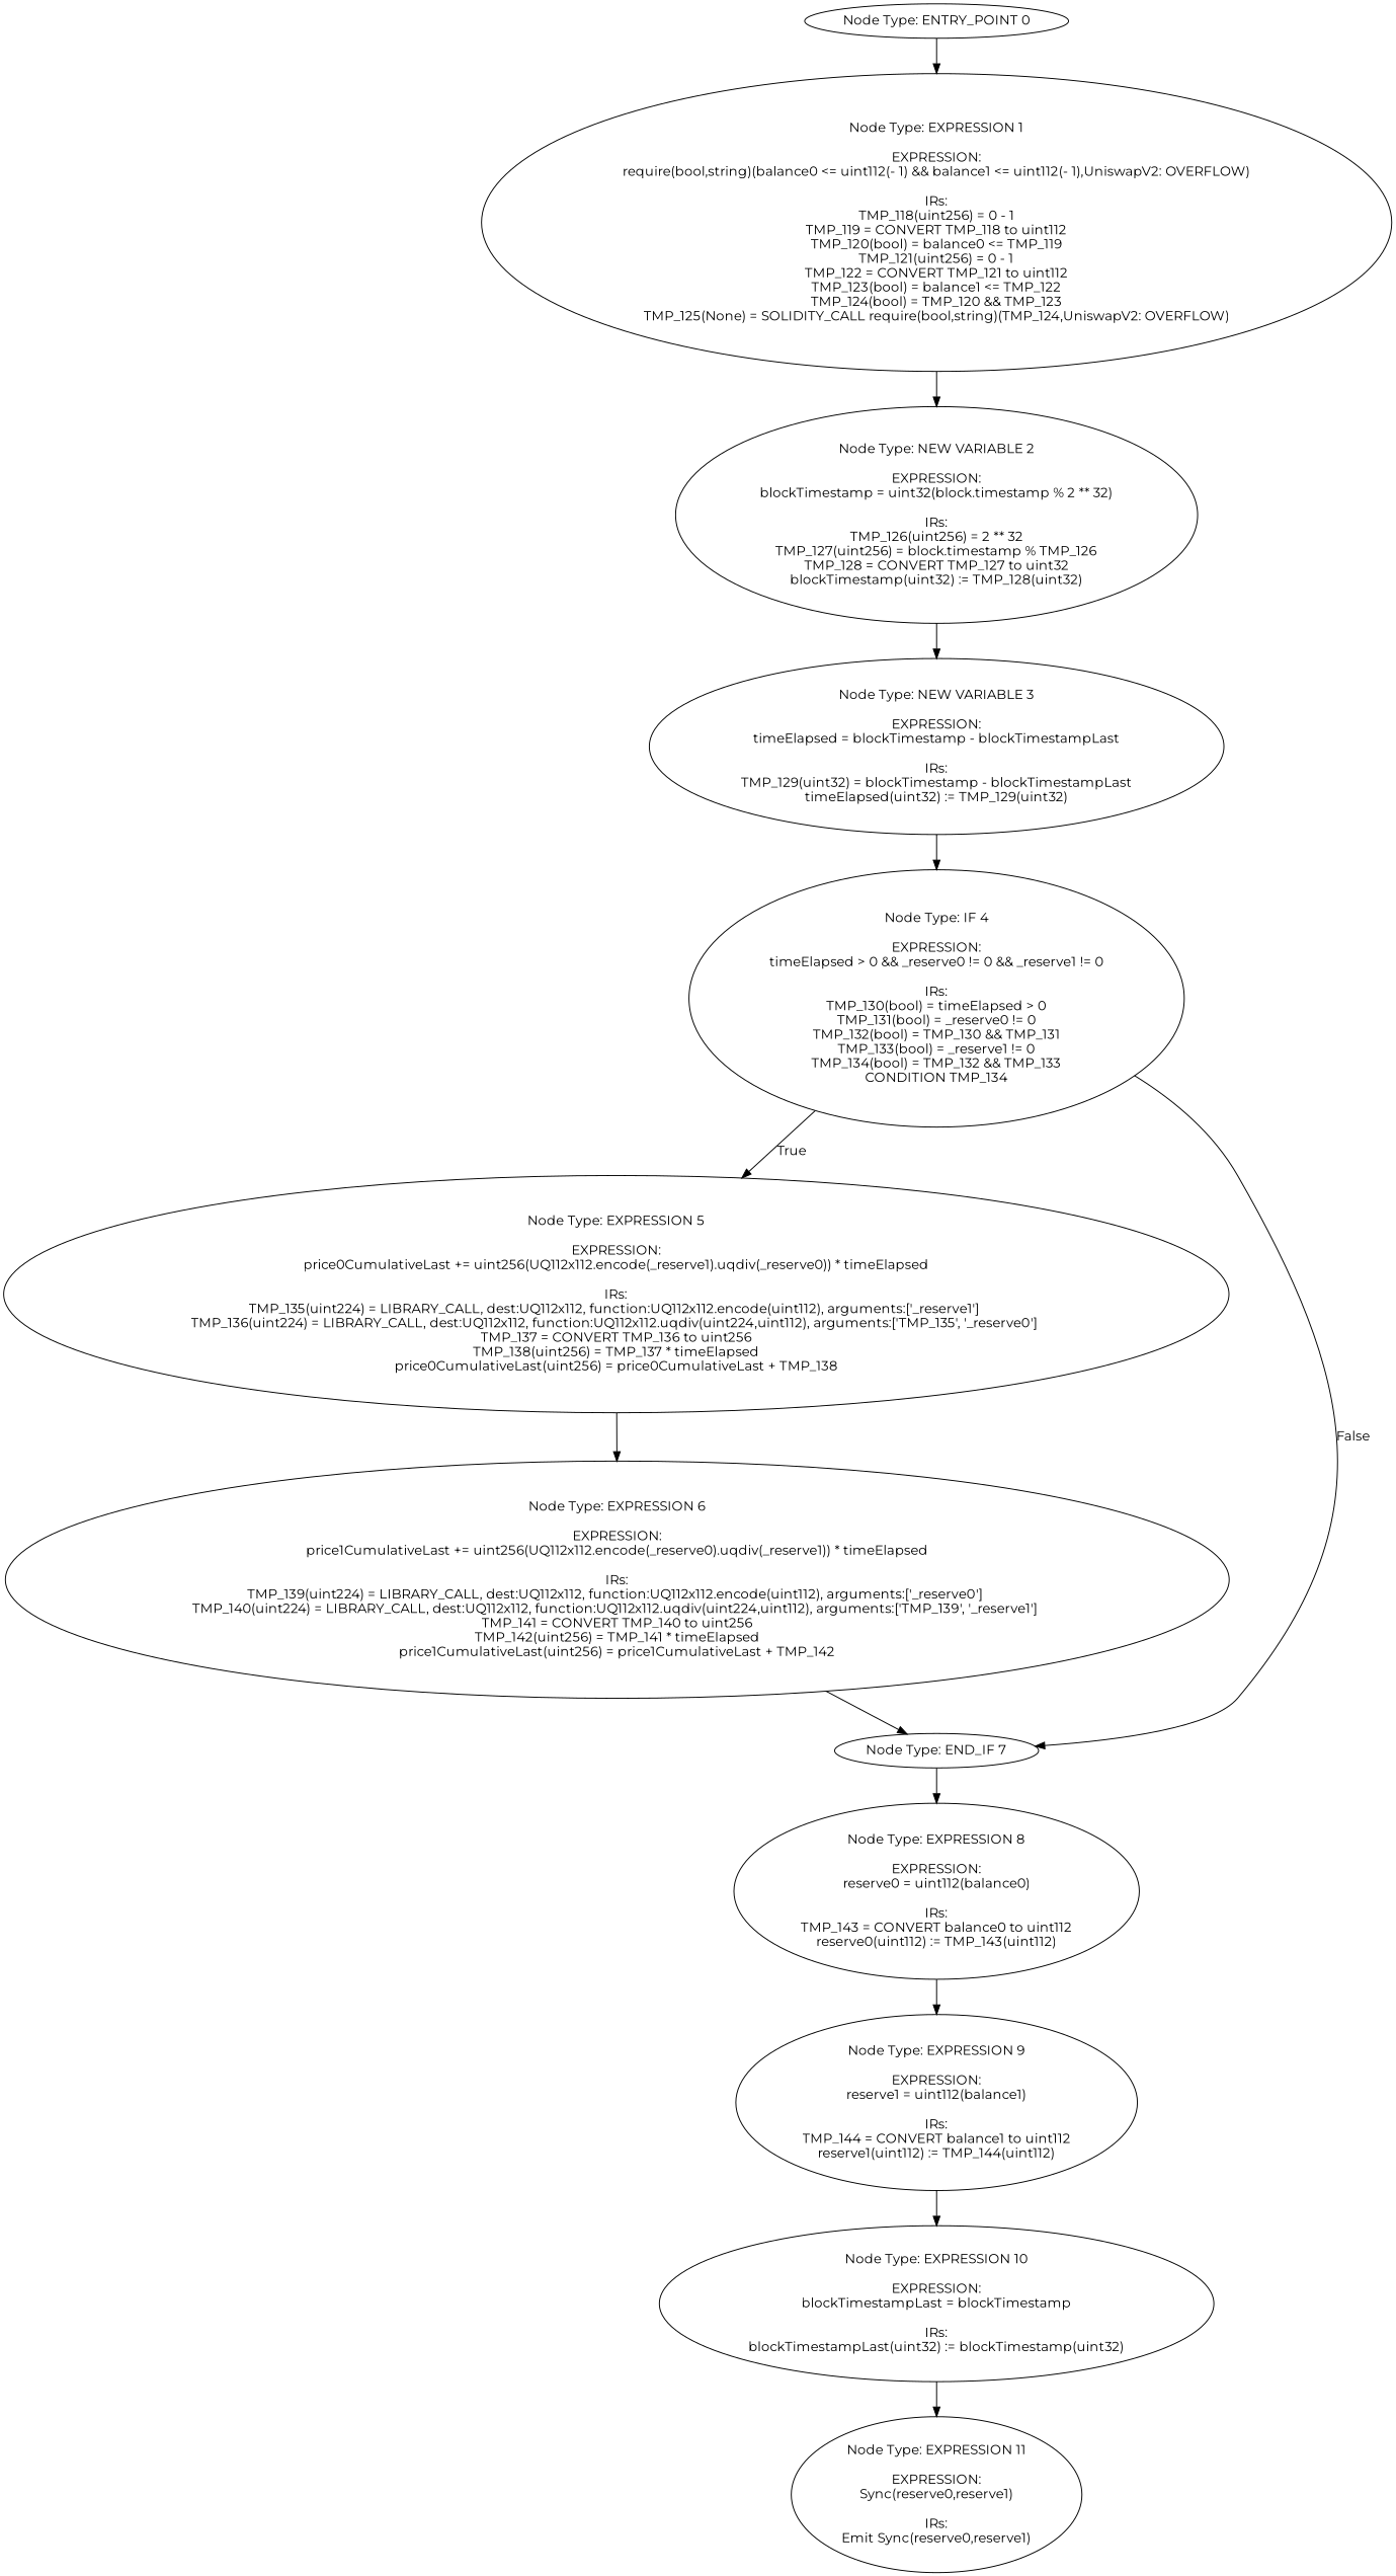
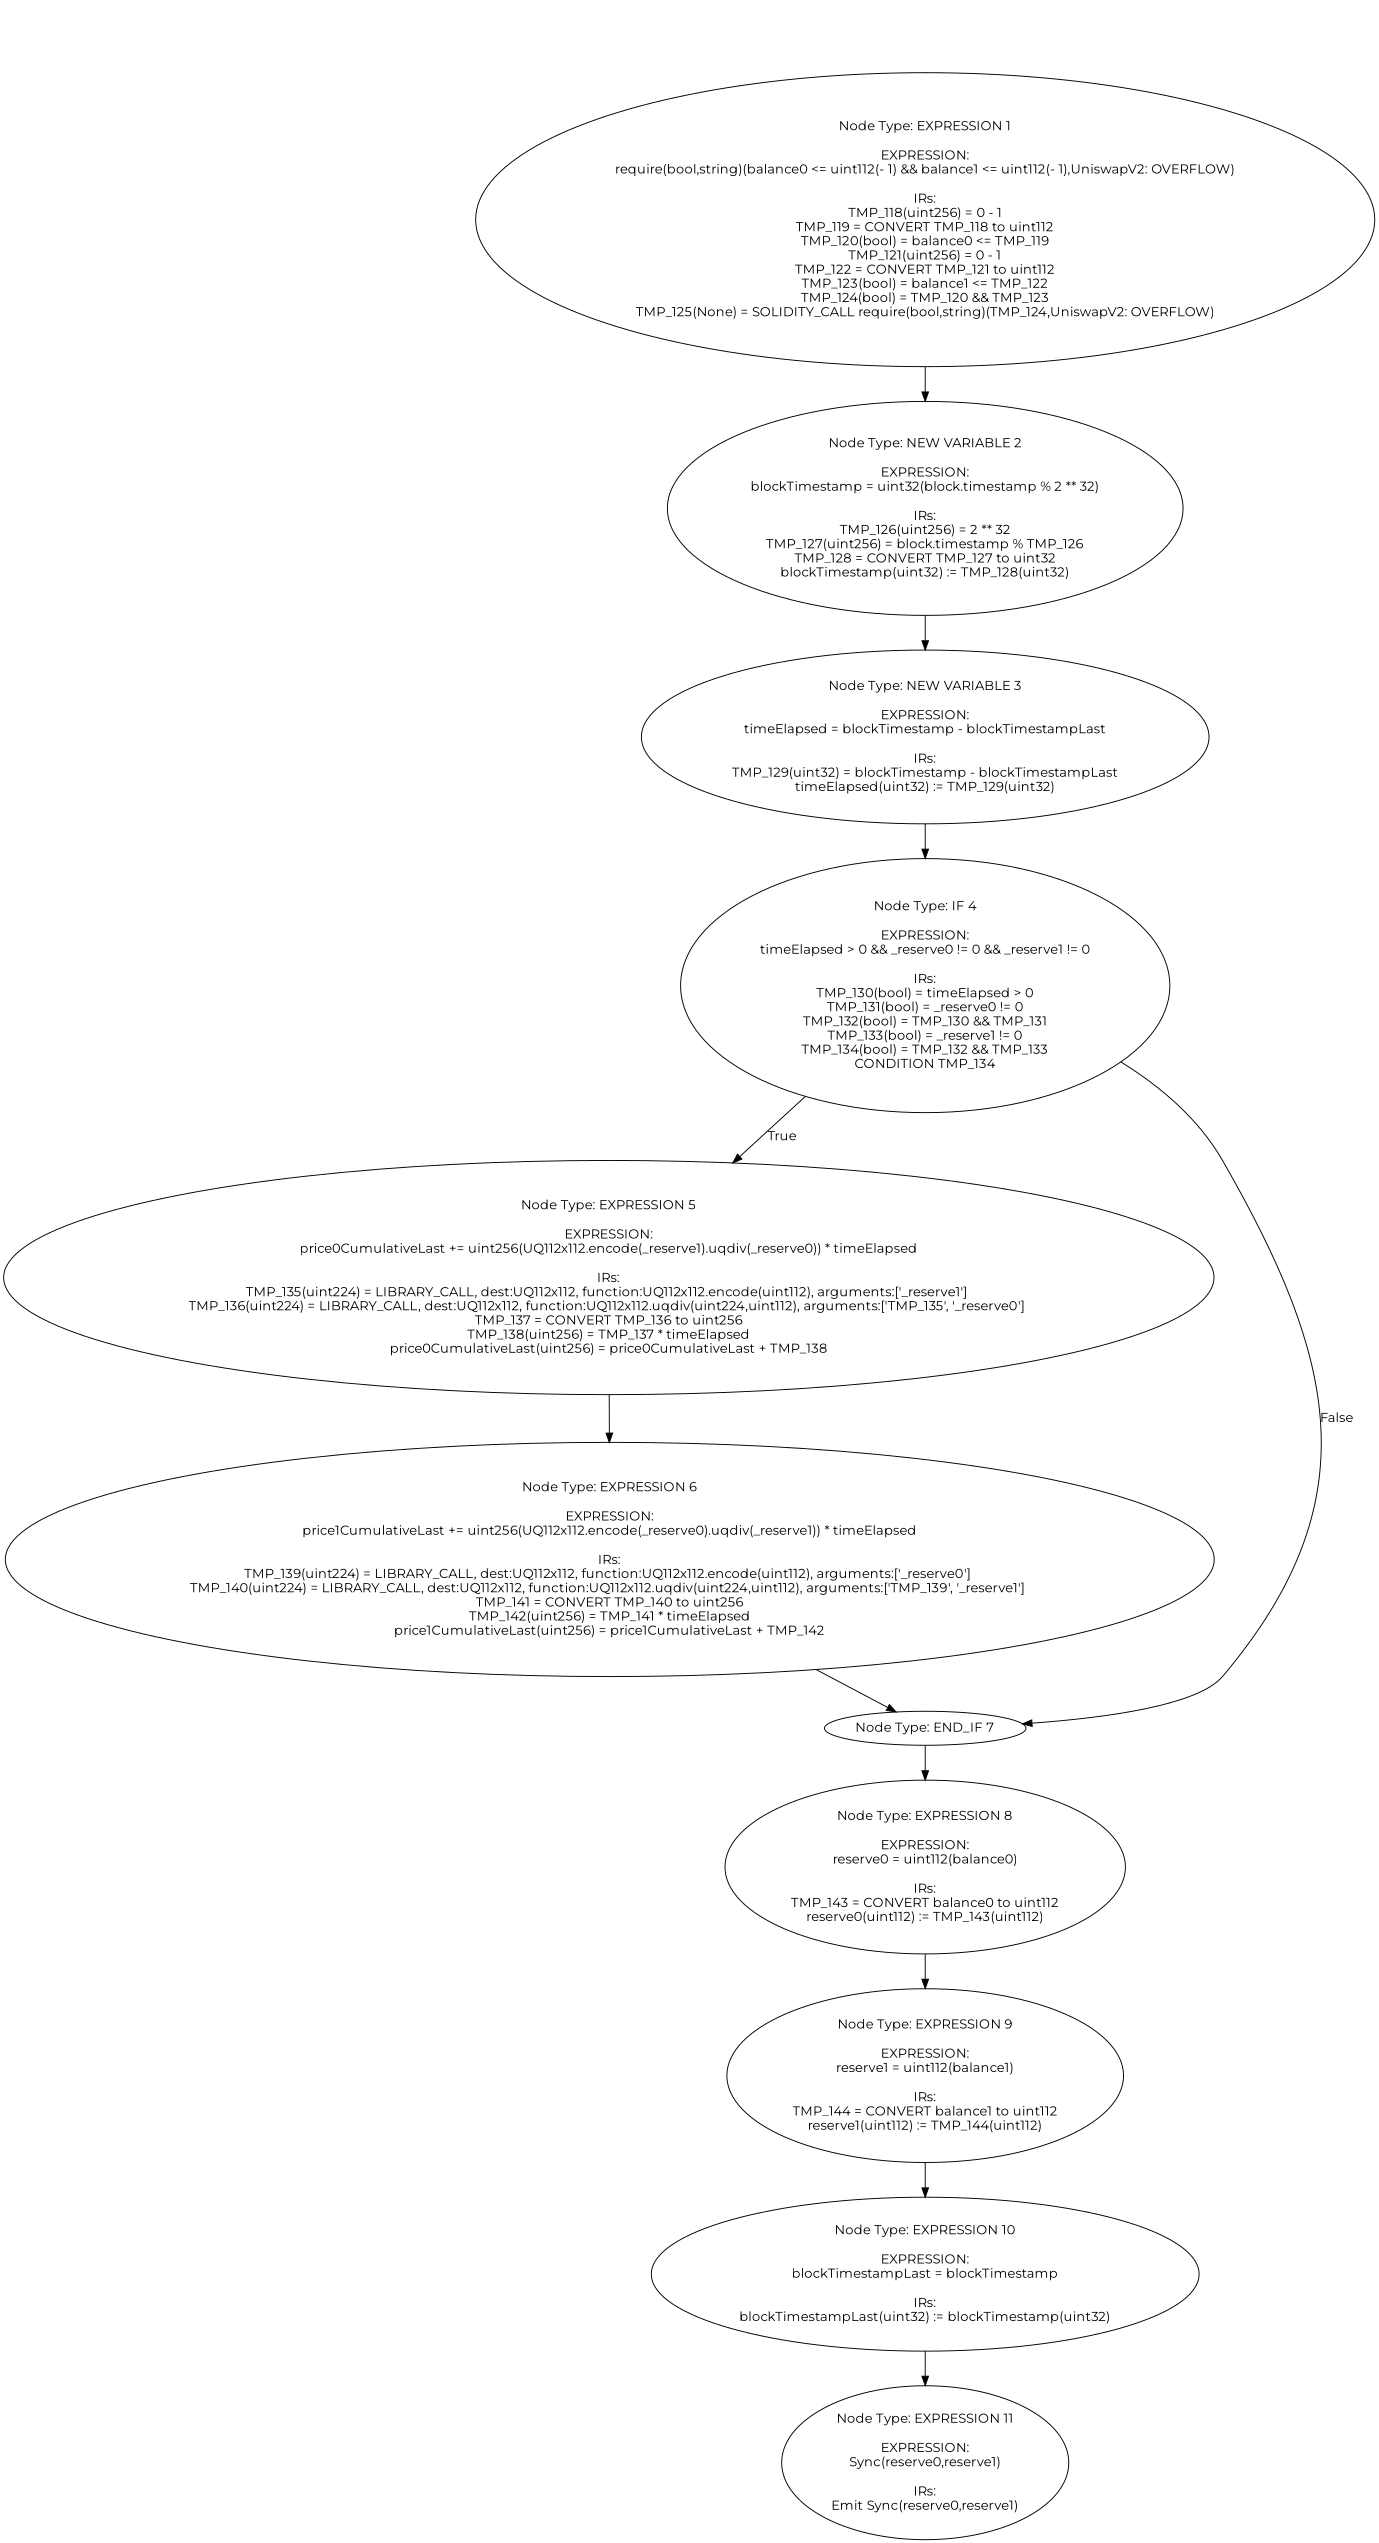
  digraph {
    fontname=Montserrat
    node [fontname=Montserrat]
    edge [fontname=Montserrat]
-   n1 [label="Node Type: ENTRY_POINT 0\n"]
    n2 [label="Node Type: EXPRESSION 1\n\nEXPRESSION:\nrequire(bool,string)(balance0 <= uint112(- 1) && balance1 <= uint112(- 1),UniswapV2: OVERFLOW)\n\nIRs:\nTMP_118(uint256) = 0 - 1\nTMP_119 = CONVERT TMP_118 to uint112\nTMP_120(bool) = balance0 <= TMP_119\nTMP_121(uint256) = 0 - 1\nTMP_122 = CONVERT TMP_121 to uint112\nTMP_123(bool) = balance1 <= TMP_122\nTMP_124(bool) = TMP_120 && TMP_123\nTMP_125(None) = SOLIDITY_CALL require(bool,string)(TMP_124,UniswapV2: OVERFLOW)"]
    n3 [label="Node Type: NEW VARIABLE 2\n\nEXPRESSION:\nblockTimestamp = uint32(block.timestamp % 2 ** 32)\n\nIRs:\nTMP_126(uint256) = 2 ** 32\nTMP_127(uint256) = block.timestamp % TMP_126\nTMP_128 = CONVERT TMP_127 to uint32\nblockTimestamp(uint32) := TMP_128(uint32)"]
    n4 [label="Node Type: NEW VARIABLE 3\n\nEXPRESSION:\ntimeElapsed = blockTimestamp - blockTimestampLast\n\nIRs:\nTMP_129(uint32) = blockTimestamp - blockTimestampLast\ntimeElapsed(uint32) := TMP_129(uint32)"]
    n5 [label="Node Type: IF 4\n\nEXPRESSION:\ntimeElapsed > 0 && _reserve0 != 0 && _reserve1 != 0\n\nIRs:\nTMP_130(bool) = timeElapsed > 0\nTMP_131(bool) = _reserve0 != 0\nTMP_132(bool) = TMP_130 && TMP_131\nTMP_133(bool) = _reserve1 != 0\nTMP_134(bool) = TMP_132 && TMP_133\nCONDITION TMP_134"]
    n6 [label="Node Type: EXPRESSION 5\n\nEXPRESSION:\nprice0CumulativeLast += uint256(UQ112x112.encode(_reserve1).uqdiv(_reserve0)) * timeElapsed\n\nIRs:\nTMP_135(uint224) = LIBRARY_CALL, dest:UQ112x112, function:UQ112x112.encode(uint112), arguments:['_reserve1'] \nTMP_136(uint224) = LIBRARY_CALL, dest:UQ112x112, function:UQ112x112.uqdiv(uint224,uint112), arguments:['TMP_135', '_reserve0'] \nTMP_137 = CONVERT TMP_136 to uint256\nTMP_138(uint256) = TMP_137 * timeElapsed\nprice0CumulativeLast(uint256) = price0CumulativeLast + TMP_138"]
    n7 [label="Node Type: END_IF 7\n"]
    n8 [label="Node Type: EXPRESSION 6\n\nEXPRESSION:\nprice1CumulativeLast += uint256(UQ112x112.encode(_reserve0).uqdiv(_reserve1)) * timeElapsed\n\nIRs:\nTMP_139(uint224) = LIBRARY_CALL, dest:UQ112x112, function:UQ112x112.encode(uint112), arguments:['_reserve0'] \nTMP_140(uint224) = LIBRARY_CALL, dest:UQ112x112, function:UQ112x112.uqdiv(uint224,uint112), arguments:['TMP_139', '_reserve1'] \nTMP_141 = CONVERT TMP_140 to uint256\nTMP_142(uint256) = TMP_141 * timeElapsed\nprice1CumulativeLast(uint256) = price1CumulativeLast + TMP_142"]
    n9 [label="Node Type: EXPRESSION 8\n\nEXPRESSION:\nreserve0 = uint112(balance0)\n\nIRs:\nTMP_143 = CONVERT balance0 to uint112\nreserve0(uint112) := TMP_143(uint112)"]
    n10 [label="Node Type: EXPRESSION 9\n\nEXPRESSION:\nreserve1 = uint112(balance1)\n\nIRs:\nTMP_144 = CONVERT balance1 to uint112\nreserve1(uint112) := TMP_144(uint112)"]
    n11 [label="Node Type: EXPRESSION 10\n\nEXPRESSION:\nblockTimestampLast = blockTimestamp\n\nIRs:\nblockTimestampLast(uint32) := blockTimestamp(uint32)"]
    n12 [label="Node Type: EXPRESSION 11\n\nEXPRESSION:\nSync(reserve0,reserve1)\n\nIRs:\nEmit Sync(reserve0,reserve1)"]
-   n1 -> n2
    n2 -> n3
    n3 -> n4
    n4 -> n5
    n5 -> n6 [label=True]
    n5 -> n7 [label=False]
    n6 -> n8
    n7 -> n9
    n8 -> n7
    n9 -> n10
    n10 -> n11
    n11 -> n12
  }
